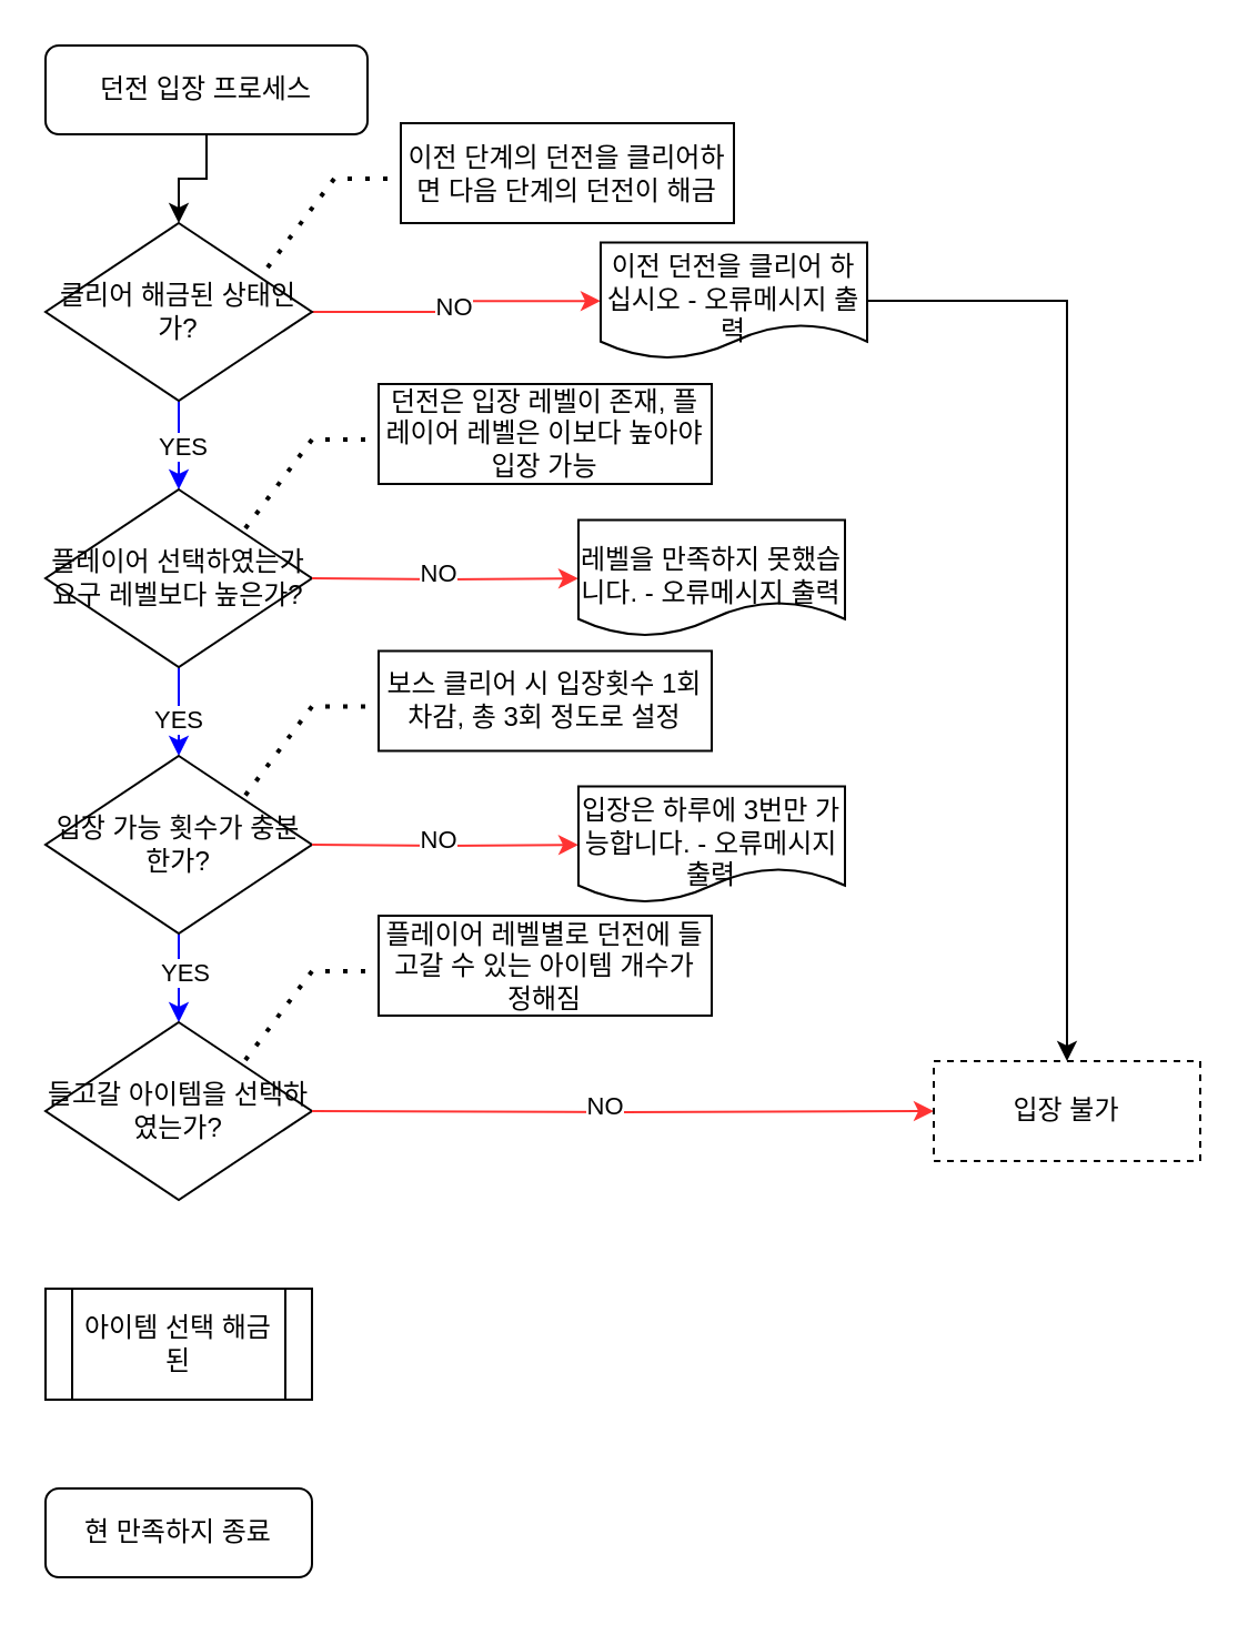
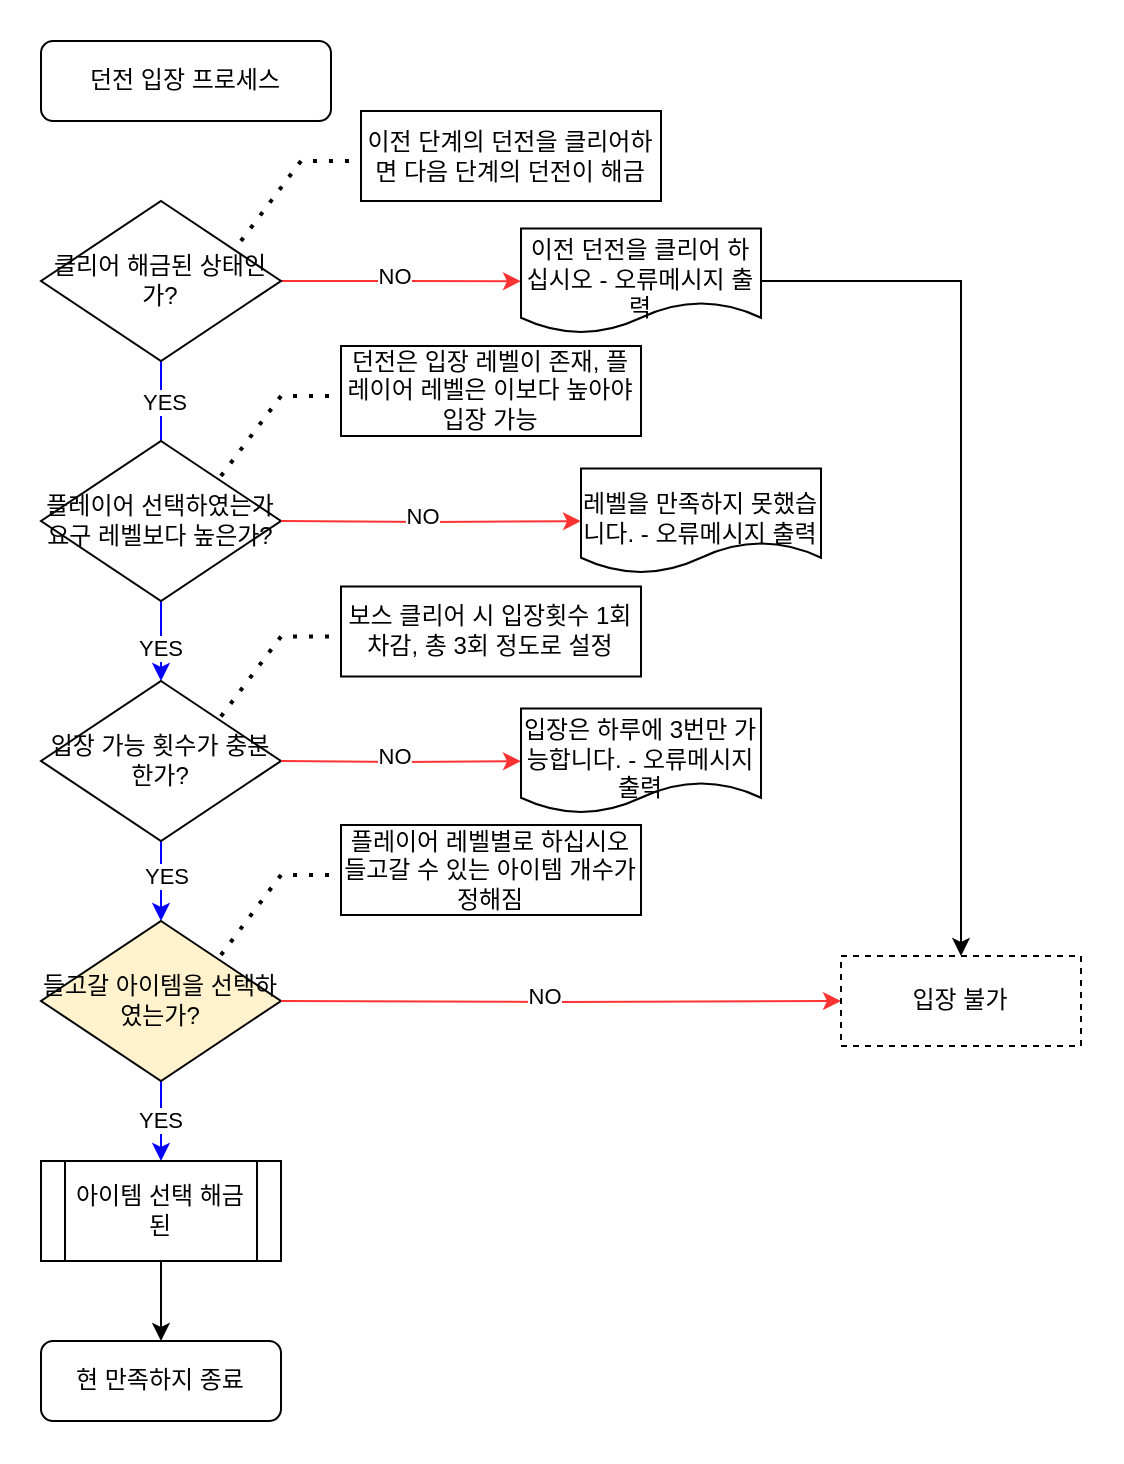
  <mxCell id="0" />
  <mxCell id="1" parent="0" />
- <mxCell id="2" value="" style="edgeStyle=orthogonalEdgeStyle;rounded=0;orthogonalLoop=1;jettySize=auto;html=1;" edge="1" parent="1" source="3" target="8"><mxGeometry relative="1" as="geometry" /></mxCell>
  <mxCell id="3" value="던전 입장 프로세스" style="rounded=1;whiteSpace=wrap;html=1;" vertex="1" parent="1"><mxGeometry x="20" y="20" width="145" height="40" as="geometry" /></mxCell>
- <mxCell id="4" value="" style="edgeStyle=orthogonalEdgeStyle;rounded=0;orthogonalLoop=1;jettySize=auto;html=1;fillColor=#0000FF;strokeColor=#0000FF;" edge="1" parent="1" source="8" target="11"><mxGeometry relative="1" as="geometry" /></mxCell>
+ <mxCell id="4" value="" style="edgeStyle=orthogonalEdgeStyle;rounded=0;orthogonalLoop=1;jettySize=auto;html=1;fillColor=#0000FF;strokeColor=#0000FF;endArrow=none;" edge="1" parent="1" source="8" target="11"><mxGeometry relative="1" as="geometry" /></mxCell>
  <mxCell id="5" value="YES" style="edgeLabel;html=1;align=center;verticalAlign=middle;resizable=0;points=[];" vertex="1" connectable="0" parent="4"><mxGeometry x="0.012" y="1" relative="1" as="geometry"><mxPoint as="offset" /></mxGeometry></mxCell>
  <mxCell id="6" value="" style="edgeStyle=orthogonalEdgeStyle;rounded=0;orthogonalLoop=1;jettySize=auto;html=1;strokeColor=#FF3333;" edge="1" parent="1" source="8" target="19"><mxGeometry relative="1" as="geometry" /></mxCell>
  <mxCell id="7" value="NO" style="edgeLabel;html=1;align=center;verticalAlign=middle;resizable=0;points=[];" vertex="1" connectable="0" parent="6"><mxGeometry x="-0.068" y="3" relative="1" as="geometry"><mxPoint as="offset" /></mxGeometry></mxCell>
  <mxCell id="8" value="클리어 해금된 상태인가?" style="rhombus;whiteSpace=wrap;html=1;" vertex="1" parent="1"><mxGeometry x="20" y="100" width="120" height="80" as="geometry" /></mxCell>
  <mxCell id="9" value="" style="edgeStyle=orthogonalEdgeStyle;rounded=0;orthogonalLoop=1;jettySize=auto;html=1;strokeColor=#0000FF;" edge="1" parent="1" source="11" target="14"><mxGeometry relative="1" as="geometry" /></mxCell>
  <mxCell id="10" value="YES" style="edgeLabel;html=1;align=center;verticalAlign=middle;resizable=0;points=[];" vertex="1" connectable="0" parent="9"><mxGeometry x="0.129" y="-3" relative="1" as="geometry"><mxPoint x="2" as="offset" /></mxGeometry></mxCell>
  <mxCell id="11" value="플레이어 선택하였는가 요구 레벨보다 높은가?" style="rhombus;whiteSpace=wrap;html=1;" vertex="1" parent="1"><mxGeometry x="20" y="220" width="120" height="80" as="geometry" /></mxCell>
  <mxCell id="12" value="" style="edgeStyle=orthogonalEdgeStyle;rounded=0;orthogonalLoop=1;jettySize=auto;html=1;fillColor=#0000FF;strokeColor=#0000FF;" edge="1" parent="1" source="14" target="17"><mxGeometry relative="1" as="geometry" /></mxCell>
  <mxCell id="13" value="YES" style="edgeLabel;html=1;align=center;verticalAlign=middle;resizable=0;points=[];" vertex="1" connectable="0" parent="12"><mxGeometry x="-0.165" y="2" relative="1" as="geometry"><mxPoint as="offset" /></mxGeometry></mxCell>
  <mxCell id="14" value="입장 가능 횟수가 충분한가?&lt;span style=&quot;color: rgba(0, 0, 0, 0); font-family: monospace; font-size: 0px; text-align: start; text-wrap-mode: nowrap;&quot;&gt;%3CmxGraphModel%3E%3Croot%3E%3CmxCell%20id%3D%220%22%2F%3E%3CmxCell%20id%3D%221%22%20parent%3D%220%22%2F%3E%3CmxCell%20id%3D%222%22%20value%3D%22%EB%8D%98%EC%A0%84%EC%9D%B4%20%ED%95%B4%EA%B8%88%EB%90%9C%20%EC%83%81%ED%83%9C%EC%9D%B8%EA%B0%80%3F%22%20style%3D%22rhombus%3BwhiteSpace%3Dwrap%3Bhtml%3D1%3B%22%20vertex%3D%221%22%20parent%3D%221%22%3E%3CmxGeometry%20x%3D%2240%22%20y%3D%22270%22%20width%3D%22120%22%20height%3D%2280%22%20as%3D%22geometry%22%2F%3E%3C%2FmxCell%3E%3C%2Froot%3E%3C%2FmxGraphModel%3E&lt;/span&gt;" style="rhombus;whiteSpace=wrap;html=1;" vertex="1" parent="1"><mxGeometry x="20" y="340" width="120" height="80" as="geometry" /></mxCell>
- <mxCell id="17" value="들고갈 아이템을 선택하였는가?" style="rhombus;whiteSpace=wrap;html=1;" vertex="1" parent="1"><mxGeometry x="20" y="460" width="120" height="80" as="geometry" /></mxCell>
+ <mxCell id="15" value="" style="edgeStyle=orthogonalEdgeStyle;rounded=0;orthogonalLoop=1;jettySize=auto;html=1;strokeColor=#0000FF;" edge="1" parent="1" source="17" target="37"><mxGeometry relative="1" as="geometry" /></mxCell>
+ <mxCell id="16" value="YES" style="edgeLabel;html=1;align=center;verticalAlign=middle;resizable=0;points=[];" vertex="1" connectable="0" parent="15"><mxGeometry x="-0.047" y="-1" relative="1" as="geometry"><mxPoint as="offset" /></mxGeometry></mxCell>
+ <mxCell id="17" value="들고갈 아이템을 선택하였는가?" style="rhombus;whiteSpace=wrap;html=1;fillColor=#fff2cc;" vertex="1" parent="1"><mxGeometry x="20" y="460" width="120" height="80" as="geometry" /></mxCell>
  <mxCell id="18" style="edgeStyle=orthogonalEdgeStyle;rounded=0;orthogonalLoop=1;jettySize=auto;html=1;exitX=1;exitY=0.5;exitDx=0;exitDy=0;entryX=0.5;entryY=0;entryDx=0;entryDy=0;" edge="1" parent="1" source="19" target="38"><mxGeometry relative="1" as="geometry"><mxPoint x="500" y="140" as="targetPoint" /></mxGeometry></mxCell>
- <mxCell id="19" value="&lt;div&gt;&lt;br&gt;&lt;/div&gt;이전 던전을 클리어 하십시오 - 오류메시지 출력" style="shape=document;whiteSpace=wrap;html=1;boundedLbl=1;" vertex="1" parent="1"><mxGeometry x="270" y="108.75" width="120" height="52.5" as="geometry" /></mxCell>
+ <mxCell id="19" value="&lt;div&gt;&lt;br&gt;&lt;/div&gt;이전 던전을 클리어 하십시오 - 오류메시지 출력" style="shape=document;whiteSpace=wrap;html=1;boundedLbl=1;" vertex="1" parent="1"><mxGeometry x="260" y="113.75" width="120" height="52.5" as="geometry" /></mxCell>
  <mxCell id="20" value="" style="endArrow=none;dashed=1;html=1;dashPattern=1 3;strokeWidth=2;rounded=0;" edge="1" parent="1"><mxGeometry width="50" height="50" relative="1" as="geometry"><mxPoint x="120" y="120" as="sourcePoint" /><mxPoint x="180" y="80" as="targetPoint" /><Array as="points"><mxPoint x="150" y="80" /></Array></mxGeometry></mxCell>
  <mxCell id="21" value="이전 단계의 던전을 클리어하면 다음 단계의 던전이 해금" style="rounded=0;whiteSpace=wrap;html=1;" vertex="1" parent="1"><mxGeometry x="180" y="55" width="150" height="45" as="geometry" /></mxCell>
  <mxCell id="22" value="" style="endArrow=none;dashed=1;html=1;dashPattern=1 3;strokeWidth=2;rounded=0;" edge="1" parent="1"><mxGeometry width="50" height="50" relative="1" as="geometry"><mxPoint x="110" y="237.5" as="sourcePoint" /><mxPoint x="170" y="197.5" as="targetPoint" /><Array as="points"><mxPoint x="140" y="197.5" /></Array></mxGeometry></mxCell>
  <mxCell id="23" value="던전은 입장 레벨이 존재, 플레이어 레벨은 이보다 높아야 입장 가능" style="rounded=0;whiteSpace=wrap;html=1;" vertex="1" parent="1"><mxGeometry x="170" y="172.5" width="150" height="45" as="geometry" /></mxCell>
  <mxCell id="24" value="" style="edgeStyle=orthogonalEdgeStyle;rounded=0;orthogonalLoop=1;jettySize=auto;html=1;strokeColor=#FF3333;" edge="1" parent="1" target="26"><mxGeometry relative="1" as="geometry"><mxPoint x="140" y="260" as="sourcePoint" /></mxGeometry></mxCell>
  <mxCell id="25" value="NO" style="edgeLabel;html=1;align=center;verticalAlign=middle;resizable=0;points=[];" vertex="1" connectable="0" parent="24"><mxGeometry x="-0.068" y="3" relative="1" as="geometry"><mxPoint as="offset" /></mxGeometry></mxCell>
- <mxCell id="26" value="&lt;div&gt;&lt;br&gt;&lt;/div&gt;&lt;div&gt;레벨을 만족하지 못했습니다. - 오류메시지 출력&lt;/div&gt;" style="shape=document;whiteSpace=wrap;html=1;boundedLbl=1;" vertex="1" parent="1"><mxGeometry x="260" y="233.75" width="120" height="52.5" as="geometry" /></mxCell>
+ <mxCell id="26" value="&lt;div&gt;&lt;br&gt;&lt;/div&gt;&lt;div&gt;레벨을 만족하지 못했습니다. - 오류메시지 출력&lt;/div&gt;" style="shape=document;whiteSpace=wrap;html=1;boundedLbl=1;" vertex="1" parent="1"><mxGeometry x="290" y="233.75" width="120" height="52.5" as="geometry" /></mxCell>
  <mxCell id="27" value="" style="edgeStyle=orthogonalEdgeStyle;rounded=0;orthogonalLoop=1;jettySize=auto;html=1;strokeColor=#FF3333;" edge="1" parent="1" target="29"><mxGeometry relative="1" as="geometry"><mxPoint x="140" y="380" as="sourcePoint" /></mxGeometry></mxCell>
  <mxCell id="28" value="NO" style="edgeLabel;html=1;align=center;verticalAlign=middle;resizable=0;points=[];" vertex="1" connectable="0" parent="27"><mxGeometry x="-0.068" y="3" relative="1" as="geometry"><mxPoint as="offset" /></mxGeometry></mxCell>
  <mxCell id="29" value="&lt;div&gt;&lt;br&gt;&lt;/div&gt;&lt;div&gt;입장은 하루에 3번만 가능합니다. - 오류메시지 출력&lt;/div&gt;" style="shape=document;whiteSpace=wrap;html=1;boundedLbl=1;" vertex="1" parent="1"><mxGeometry x="260" y="353.75" width="120" height="52.5" as="geometry" /></mxCell>
  <mxCell id="30" value="" style="edgeStyle=orthogonalEdgeStyle;rounded=0;orthogonalLoop=1;jettySize=auto;html=1;strokeColor=#FF3333;entryX=0;entryY=0.5;entryDx=0;entryDy=0;" edge="1" parent="1" target="38"><mxGeometry relative="1" as="geometry"><mxPoint x="140" y="500" as="sourcePoint" /><mxPoint x="260" y="500" as="targetPoint" /></mxGeometry></mxCell>
  <mxCell id="31" value="NO" style="edgeLabel;html=1;align=center;verticalAlign=middle;resizable=0;points=[];" vertex="1" connectable="0" parent="30"><mxGeometry x="-0.068" y="3" relative="1" as="geometry"><mxPoint as="offset" /></mxGeometry></mxCell>
  <mxCell id="32" value="" style="endArrow=none;dashed=1;html=1;dashPattern=1 3;strokeWidth=2;rounded=0;" edge="1" parent="1"><mxGeometry width="50" height="50" relative="1" as="geometry"><mxPoint x="110" y="357.75" as="sourcePoint" /><mxPoint x="170" y="317.75" as="targetPoint" /><Array as="points"><mxPoint x="140" y="317.75" /></Array></mxGeometry></mxCell>
  <mxCell id="33" value="보스 클리어 시 입장횟수 1회 차감, 총 3회 정도로 설정" style="rounded=0;whiteSpace=wrap;html=1;" vertex="1" parent="1"><mxGeometry x="170" y="292.75" width="150" height="45" as="geometry" /></mxCell>
  <mxCell id="34" value="" style="endArrow=none;dashed=1;html=1;dashPattern=1 3;strokeWidth=2;rounded=0;" edge="1" parent="1"><mxGeometry width="50" height="50" relative="1" as="geometry"><mxPoint x="110" y="477" as="sourcePoint" /><mxPoint x="170" y="437" as="targetPoint" /><Array as="points"><mxPoint x="140" y="437" /></Array></mxGeometry></mxCell>
- <mxCell id="35" value="플레이어 레벨별로 던전에 들고갈 수 있는 아이템 개수가 정해짐" style="rounded=0;whiteSpace=wrap;html=1;" vertex="1" parent="1"><mxGeometry x="170" y="412" width="150" height="45" as="geometry" /></mxCell>
+ <mxCell id="35" value="플레이어 레벨별로 하십시오 들고갈 수 있는 아이템 개수가 정해짐" style="rounded=0;whiteSpace=wrap;html=1;" vertex="1" parent="1"><mxGeometry x="170" y="412" width="150" height="45" as="geometry" /></mxCell>
+ <mxCell id="36" value="" style="edgeStyle=orthogonalEdgeStyle;rounded=0;orthogonalLoop=1;jettySize=auto;html=1;" edge="1" parent="1" source="37" target="39"><mxGeometry relative="1" as="geometry" /></mxCell>
  <mxCell id="37" value="아이템 선택 해금된" style="shape=process;whiteSpace=wrap;html=1;backgroundOutline=1;" vertex="1" parent="1"><mxGeometry x="20" y="580" width="120" height="50" as="geometry" /></mxCell>
  <mxCell id="38" value="입장 불가" style="rounded=0;whiteSpace=wrap;html=1;dashed=1;" vertex="1" parent="1"><mxGeometry x="420" y="477.5" width="120" height="45" as="geometry" /></mxCell>
  <mxCell id="39" value="현 만족하지 종료" style="rounded=1;whiteSpace=wrap;html=1;" vertex="1" parent="1"><mxGeometry x="20" y="670" width="120" height="40" as="geometry" /></mxCell>
